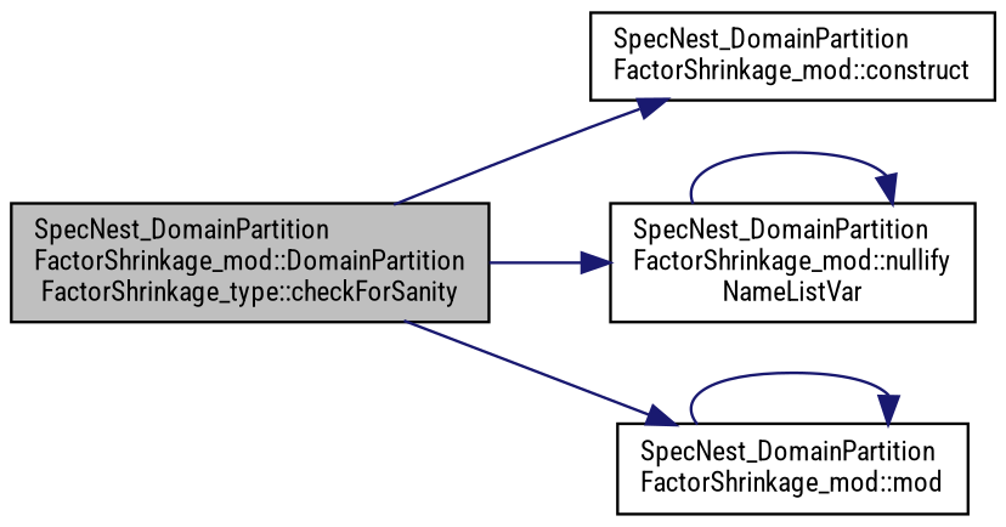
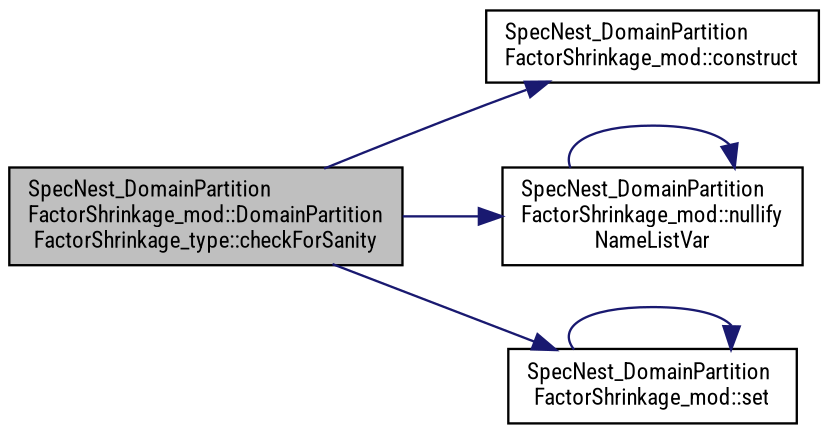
  digraph {
    rankdir=LR
    fontname="Roboto Condensed"
    node [color=black fillcolor=white fontname="Roboto Condensed" fontsize=10 shape=record style=filled]
    edge [color=midnightblue fontname="Roboto Condensed" fontsize=10 labelfontname=Helvetica labelfontsize=10 style=solid]
    n1 [fillcolor=grey75 fontcolor=black height=0.2 label="SpecNest_DomainPartition\lFactorShrinkage_mod::DomainPartition\lFactorShrinkage_type::checkForSanity" width=0.4]
    n2 [height=0.2 label="SpecNest_DomainPartition\lFactorShrinkage_mod::construct" width=0.4]
    n3 [height=0.2 label="SpecNest_DomainPartition\lFactorShrinkage_mod::nullify\lNameListVar" width=0.4]
-   n4 [height=0.2 label="SpecNest_DomainPartition\lFactorShrinkage_mod::mod" width=0.4]
+   n4 [height=0.2 label="SpecNest_DomainPartition\lFactorShrinkage_mod::set" width=0.4]
    n1 -> n2
    n1 -> n3
    n1 -> n4
    n3 -> n3
    n4 -> n4
  }
